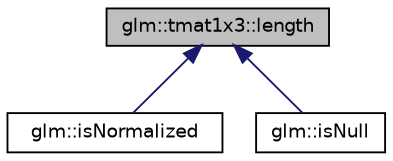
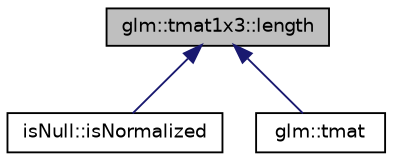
  digraph {
    rankdir=TB
    node [color=black fillcolor=white fontname=Helvetica fontsize=10 shape=record style=filled]
    edge [color=midnightblue dir=back fontname=Helvetica fontsize=10 labelfontname=Helvetica labelfontsize=10 style=solid]
    n1 [fillcolor=grey75 fontcolor=black height=0.2 label="glm::tmat1x3::length" width=0.4]
-   n2 [height=0.2 label="glm::isNormalized" width=0.4]
-   n3 [height=0.2 label="glm::isNull" width=0.4]
+   n2 [height=0.2 label="isNull::isNormalized" width=0.4]
+   n3 [height=0.2 label="glm::tmat" width=0.4]
    n1 -> n2
    n1 -> n3
  }
